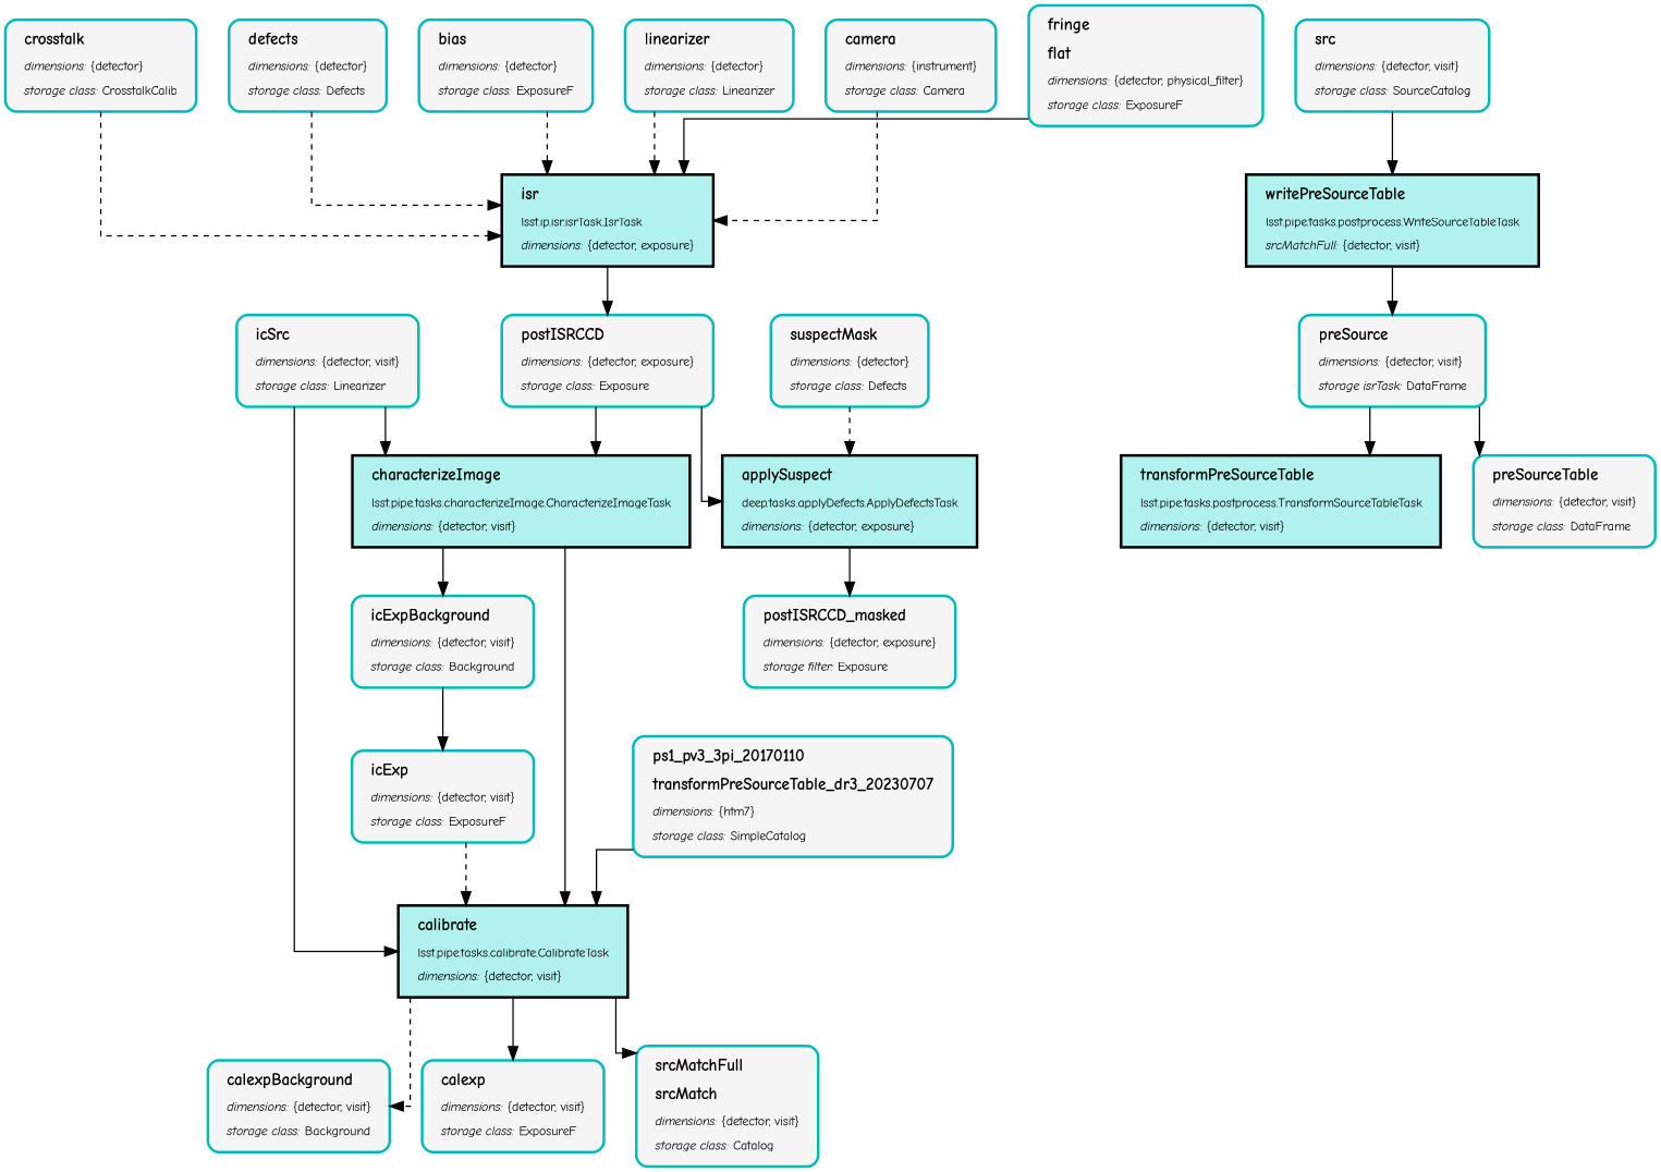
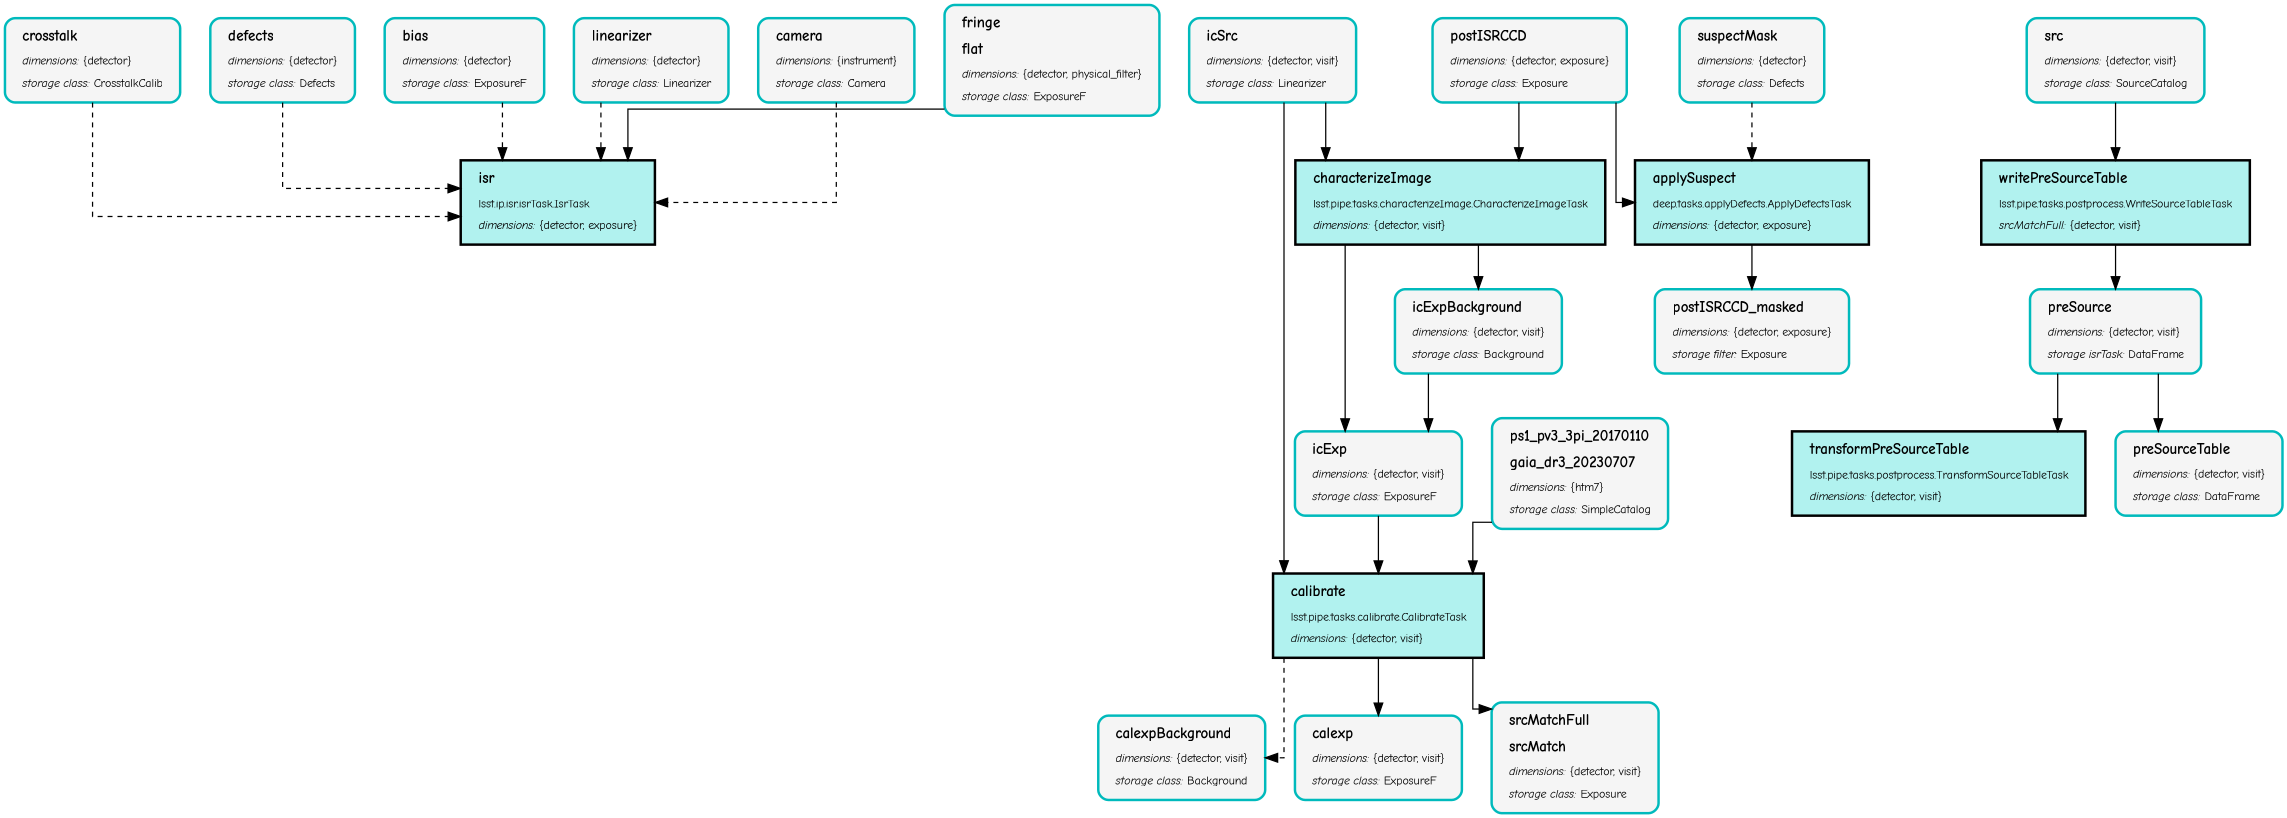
  digraph {
    fontname="Comic Neue"
    nodesep=0.5
    ranksep=0.75
    splines=ortho
    node [color="#00BABC" fillcolor="#F5F5F5" fontname="Comic Neue" fontsize=14 margin="0.2,0.1" penwidth=3 shape=box style="rounded,filled,bold"]
    edge [arrowsize=1.5 color=black fontname="Comic Neue" penwidth=1.5]
    n1 [color=black fillcolor="#B1F2EF" label=<<TABLE BORDER="0" CELLPADDING="5"><TR><TD ALIGN="LEFT"><B><FONT POINT-SIZE="18">isr</FONT></B></TD></TR><TR><TD ALIGN="LEFT">lsst.ip.isr.isrTask.IsrTask</TD></TR><TR><TD ALIGN="LEFT"><I>dimensions:</I>&nbsp;{detector, exposure}</TD></TR></TABLE>> style=filled]
    n2 [label=<<TABLE BORDER="0" CELLPADDING="5"><TR><TD ALIGN="LEFT"><B><FONT POINT-SIZE="18">postISRCCD</FONT></B></TD></TR><TR><TD ALIGN="LEFT"><I>dimensions:</I>&nbsp;{detector, exposure}</TD></TR><TR><TD ALIGN="LEFT"><I>storage class:</I>&nbsp;Exposure</TD></TR></TABLE>>]
    n3 [color=black fillcolor="#B1F2EF" label=<<TABLE BORDER="0" CELLPADDING="5"><TR><TD ALIGN="LEFT"><B><FONT POINT-SIZE="18">characterizeImage</FONT></B></TD></TR><TR><TD ALIGN="LEFT">lsst.pipe.tasks.characterizeImage.CharacterizeImageTask</TD></TR><TR><TD ALIGN="LEFT"><I>dimensions:</I>&nbsp;{detector, visit}</TD></TR></TABLE>> style=filled]
    n4 [color=black fillcolor="#B1F2EF" label=<<TABLE BORDER="0" CELLPADDING="5"><TR><TD ALIGN="LEFT"><B><FONT POINT-SIZE="18">applySuspect</FONT></B></TD></TR><TR><TD ALIGN="LEFT">deep.tasks.applyDefects.ApplyDefectsTask</TD></TR><TR><TD ALIGN="LEFT"><I>dimensions:</I>&nbsp;{detector, exposure}</TD></TR></TABLE>> style=filled]
    n5 [label=<<TABLE BORDER="0" CELLPADDING="5"><TR><TD ALIGN="LEFT"><B><FONT POINT-SIZE="18">crosstalk</FONT></B></TD></TR><TR><TD ALIGN="LEFT"><I>dimensions:</I>&nbsp;{detector}</TD></TR><TR><TD ALIGN="LEFT"><I>storage class:</I>&nbsp;CrosstalkCalib</TD></TR></TABLE>>]
    n6 [label=<<TABLE BORDER="0" CELLPADDING="5"><TR><TD ALIGN="LEFT"><B><FONT POINT-SIZE="18">defects</FONT></B></TD></TR><TR><TD ALIGN="LEFT"><I>dimensions:</I>&nbsp;{detector}</TD></TR><TR><TD ALIGN="LEFT"><I>storage class:</I>&nbsp;Defects</TD></TR></TABLE>>]
    n7 [label=<<TABLE BORDER="0" CELLPADDING="5"><TR><TD ALIGN="LEFT"><B><FONT POINT-SIZE="18">bias</FONT></B></TD></TR><TR><TD ALIGN="LEFT"><I>dimensions:</I>&nbsp;{detector}</TD></TR><TR><TD ALIGN="LEFT"><I>storage class:</I>&nbsp;ExposureF</TD></TR></TABLE>>]
    n8 [label=<<TABLE BORDER="0" CELLPADDING="5"><TR><TD ALIGN="LEFT"><B><FONT POINT-SIZE="18">linearizer</FONT></B></TD></TR><TR><TD ALIGN="LEFT"><I>dimensions:</I>&nbsp;{detector}</TD></TR><TR><TD ALIGN="LEFT"><I>storage class:</I>&nbsp;Linearizer</TD></TR></TABLE>>]
    n9 [label=<<TABLE BORDER="0" CELLPADDING="5"><TR><TD ALIGN="LEFT"><B><FONT POINT-SIZE="18">camera</FONT></B></TD></TR><TR><TD ALIGN="LEFT"><I>dimensions:</I>&nbsp;{instrument}</TD></TR><TR><TD ALIGN="LEFT"><I>storage class:</I>&nbsp;Camera</TD></TR></TABLE>>]
    n10 [label=<<TABLE BORDER="0" CELLPADDING="5"><TR><TD ALIGN="LEFT"><B><FONT POINT-SIZE="18">icExp</FONT></B></TD></TR><TR><TD ALIGN="LEFT"><I>dimensions:</I>&nbsp;{detector, visit}</TD></TR><TR><TD ALIGN="LEFT"><I>storage class:</I>&nbsp;ExposureF</TD></TR></TABLE>>]
    n11 [label=<<TABLE BORDER="0" CELLPADDING="5"><TR><TD ALIGN="LEFT"><B><FONT POINT-SIZE="18">icExpBackground</FONT></B></TD></TR><TR><TD ALIGN="LEFT"><I>dimensions:</I>&nbsp;{detector, visit}</TD></TR><TR><TD ALIGN="LEFT"><I>storage class:</I>&nbsp;Background</TD></TR></TABLE>>]
    n12 [label=<<TABLE BORDER="0" CELLPADDING="5"><TR><TD ALIGN="LEFT"><B><FONT POINT-SIZE="18">postISRCCD_masked</FONT></B></TD></TR><TR><TD ALIGN="LEFT"><I>dimensions:</I>&nbsp;{detector, exposure}</TD></TR><TR><TD ALIGN="LEFT"><I>storage filter:</I>&nbsp;Exposure</TD></TR></TABLE>>]
    n13 [label=<<TABLE BORDER="0" CELLPADDING="5"><TR><TD ALIGN="LEFT"><B><FONT POINT-SIZE="18">icSrc</FONT></B></TD></TR><TR><TD ALIGN="LEFT"><I>dimensions:</I>&nbsp;{detector, visit}</TD></TR><TR><TD ALIGN="LEFT"><I>storage class:</I>&nbsp;Linearizer</TD></TR></TABLE>>]
    n14 [color=black fillcolor="#B1F2EF" label=<<TABLE BORDER="0" CELLPADDING="5"><TR><TD ALIGN="LEFT"><B><FONT POINT-SIZE="18">calibrate</FONT></B></TD></TR><TR><TD ALIGN="LEFT">lsst.pipe.tasks.calibrate.CalibrateTask</TD></TR><TR><TD ALIGN="LEFT"><I>dimensions:</I>&nbsp;{detector, visit}</TD></TR></TABLE>> style=filled]
    n15 [label=<<TABLE BORDER="0" CELLPADDING="5"><TR><TD ALIGN="LEFT"><B><FONT POINT-SIZE="18">calexpBackground</FONT></B></TD></TR><TR><TD ALIGN="LEFT"><I>dimensions:</I>&nbsp;{detector, visit}</TD></TR><TR><TD ALIGN="LEFT"><I>storage class:</I>&nbsp;Background</TD></TR></TABLE>>]
    n16 [label=<<TABLE BORDER="0" CELLPADDING="5"><TR><TD ALIGN="LEFT"><B><FONT POINT-SIZE="18">calexp</FONT></B></TD></TR><TR><TD ALIGN="LEFT"><I>dimensions:</I>&nbsp;{detector, visit}</TD></TR><TR><TD ALIGN="LEFT"><I>storage class:</I>&nbsp;ExposureF</TD></TR></TABLE>>]
-   n17 [label=<<TABLE BORDER="0" CELLPADDING="5"><TR><TD ALIGN="LEFT"><B><FONT POINT-SIZE="18">srcMatchFull</FONT></B></TD></TR><TR><TD ALIGN="LEFT"><B><FONT POINT-SIZE="18">srcMatch</FONT></B></TD></TR><TR><TD ALIGN="LEFT"><I>dimensions:</I>&nbsp;{detector, visit}</TD></TR><TR><TD ALIGN="LEFT"><I>storage class:</I>&nbsp;Catalog</TD></TR></TABLE>>]
+   n17 [label=<<TABLE BORDER="0" CELLPADDING="5"><TR><TD ALIGN="LEFT"><B><FONT POINT-SIZE="18">srcMatchFull</FONT></B></TD></TR><TR><TD ALIGN="LEFT"><B><FONT POINT-SIZE="18">srcMatch</FONT></B></TD></TR><TR><TD ALIGN="LEFT"><I>dimensions:</I>&nbsp;{detector, visit}</TD></TR><TR><TD ALIGN="LEFT"><I>storage class:</I>&nbsp;Exposure</TD></TR></TABLE>>]
    n18 [label=<<TABLE BORDER="0" CELLPADDING="5"><TR><TD ALIGN="LEFT"><B><FONT POINT-SIZE="18">src</FONT></B></TD></TR><TR><TD ALIGN="LEFT"><I>dimensions:</I>&nbsp;{detector, visit}</TD></TR><TR><TD ALIGN="LEFT"><I>storage class:</I>&nbsp;SourceCatalog</TD></TR></TABLE>>]
    n19 [color=black fillcolor="#B1F2EF" label=<<TABLE BORDER="0" CELLPADDING="5"><TR><TD ALIGN="LEFT"><B><FONT POINT-SIZE="18">writePreSourceTable</FONT></B></TD></TR><TR><TD ALIGN="LEFT">lsst.pipe.tasks.postprocess.WriteSourceTableTask</TD></TR><TR><TD ALIGN="LEFT"><I>srcMatchFull:</I>&nbsp;{detector, visit}</TD></TR></TABLE>> style=filled]
    n20 [label=<<TABLE BORDER="0" CELLPADDING="5"><TR><TD ALIGN="LEFT"><B><FONT POINT-SIZE="18">preSource</FONT></B></TD></TR><TR><TD ALIGN="LEFT"><I>dimensions:</I>&nbsp;{detector, visit}</TD></TR><TR><TD ALIGN="LEFT"><I>storage isrTask:</I>&nbsp;DataFrame</TD></TR></TABLE>>]
    n21 [color=black fillcolor="#B1F2EF" label=<<TABLE BORDER="0" CELLPADDING="5"><TR><TD ALIGN="LEFT"><B><FONT POINT-SIZE="18">transformPreSourceTable</FONT></B></TD></TR><TR><TD ALIGN="LEFT">lsst.pipe.tasks.postprocess.TransformSourceTableTask</TD></TR><TR><TD ALIGN="LEFT"><I>dimensions:</I>&nbsp;{detector, visit}</TD></TR></TABLE>> style=filled]
    n22 [label=<<TABLE BORDER="0" CELLPADDING="5"><TR><TD ALIGN="LEFT"><B><FONT POINT-SIZE="18">preSourceTable</FONT></B></TD></TR><TR><TD ALIGN="LEFT"><I>dimensions:</I>&nbsp;{detector, visit}</TD></TR><TR><TD ALIGN="LEFT"><I>storage class:</I>&nbsp;DataFrame</TD></TR></TABLE>>]
    n23 [label=<<TABLE BORDER="0" CELLPADDING="5"><TR><TD ALIGN="LEFT"><B><FONT POINT-SIZE="18">suspectMask</FONT></B></TD></TR><TR><TD ALIGN="LEFT"><I>dimensions:</I>&nbsp;{detector}</TD></TR><TR><TD ALIGN="LEFT"><I>storage class:</I>&nbsp;Defects</TD></TR></TABLE>>]
    n24 [label=<<TABLE BORDER="0" CELLPADDING="5"><TR><TD ALIGN="LEFT"><B><FONT POINT-SIZE="18">fringe</FONT></B></TD></TR><TR><TD ALIGN="LEFT"><B><FONT POINT-SIZE="18">flat</FONT></B></TD></TR><TR><TD ALIGN="LEFT"><I>dimensions:</I>&nbsp;{detector, physical_filter}</TD></TR><TR><TD ALIGN="LEFT"><I>storage class:</I>&nbsp;ExposureF</TD></TR></TABLE>>]
-   n25 [label=<<TABLE BORDER="0" CELLPADDING="5"><TR><TD ALIGN="LEFT"><B><FONT POINT-SIZE="18">ps1_pv3_3pi_20170110</FONT></B></TD></TR><TR><TD ALIGN="LEFT"><B><FONT POINT-SIZE="18">transformPreSourceTable_dr3_20230707</FONT></B></TD></TR><TR><TD ALIGN="LEFT"><I>dimensions:</I>&nbsp;{htm7}</TD></TR><TR><TD ALIGN="LEFT"><I>storage class:</I>&nbsp;SimpleCatalog</TD></TR></TABLE>>]
-   n1 -> n2
+   n25 [label=<<TABLE BORDER="0" CELLPADDING="5"><TR><TD ALIGN="LEFT"><B><FONT POINT-SIZE="18">ps1_pv3_3pi_20170110</FONT></B></TD></TR><TR><TD ALIGN="LEFT"><B><FONT POINT-SIZE="18">gaia_dr3_20230707</FONT></B></TD></TR><TR><TD ALIGN="LEFT"><I>dimensions:</I>&nbsp;{htm7}</TD></TR><TR><TD ALIGN="LEFT"><I>storage class:</I>&nbsp;SimpleCatalog</TD></TR></TABLE>>]
    n2 -> n3
    n2 -> n4
-   n3 -> n14
+   n3 -> n10
    n3 -> n11
    n4 -> n12
    n5 -> n1 [style=dashed]
    n6 -> n1 [style=dashed]
    n7 -> n1 [style=dashed]
    n8 -> n1 [style=dashed]
    n9 -> n1 [style=dashed]
-   n10 -> n14 [style=dashed]
+   n10 -> n14
    n11 -> n10
    n13 -> n3
    n13 -> n14
    n14 -> n15 [style=dashed]
    n14 -> n16
    n14 -> n17
    n18 -> n19
    n19 -> n20
    n20 -> n21
    n20 -> n22
    n23 -> n4 [style=dashed]
    n24 -> n1
    n25 -> n14
  }
